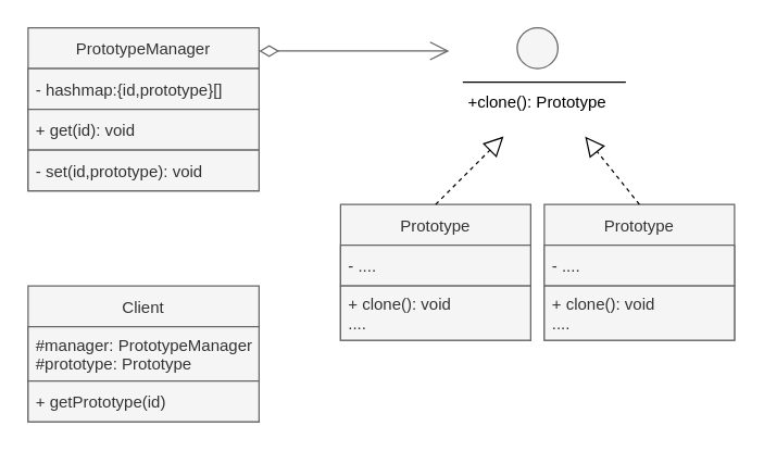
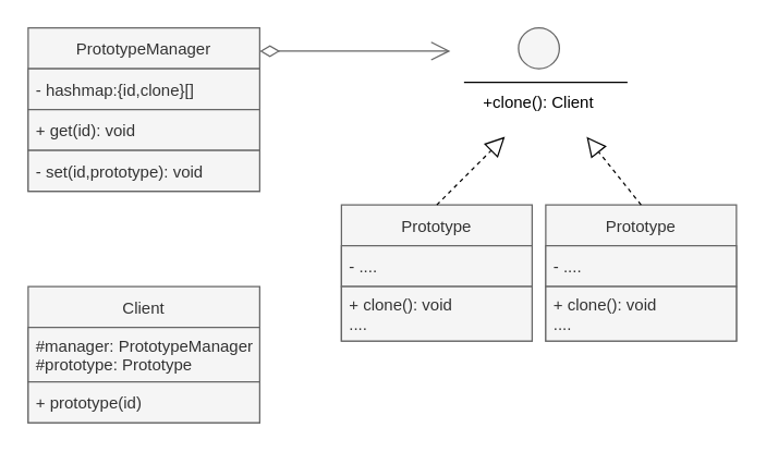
  <mxCell id="0" />
  <mxCell id="1" parent="0" />
  <mxCell id="2" value="PrototypeManager" style="swimlane;fontStyle=0;childLayout=stackLayout;horizontal=1;startSize=30;horizontalStack=0;resizeParent=1;resizeParentMax=0;resizeLast=0;collapsible=1;marginBottom=0;labelBackgroundColor=none;fillColor=#f5f5f5;strokeColor=#666666;fontColor=#333333;" vertex="1" parent="1"><mxGeometry x="20" y="20" width="170" height="120" as="geometry" /></mxCell>
- <mxCell id="3" value="- hashmap:{id,prototype}[]" style="text;align=left;verticalAlign=middle;spacingLeft=4;spacingRight=4;overflow=hidden;points=[[0,0.5],[1,0.5]];portConstraint=eastwest;rotatable=0;labelBackgroundColor=none;fillColor=#f5f5f5;strokeColor=#666666;fontColor=#333333;" vertex="1" parent="2"><mxGeometry y="30" width="170" height="30" as="geometry" /></mxCell>
+ <mxCell id="3" value="- hashmap:{id,clone}[]" style="text;align=left;verticalAlign=middle;spacingLeft=4;spacingRight=4;overflow=hidden;points=[[0,0.5],[1,0.5]];portConstraint=eastwest;rotatable=0;labelBackgroundColor=none;fillColor=#f5f5f5;strokeColor=#666666;fontColor=#333333;" vertex="1" parent="2"><mxGeometry y="30" width="170" height="30" as="geometry" /></mxCell>
  <mxCell id="4" value="+ get(id): void" style="text;align=left;verticalAlign=middle;spacingLeft=4;spacingRight=4;overflow=hidden;points=[[0,0.5],[1,0.5]];portConstraint=eastwest;rotatable=0;labelBackgroundColor=none;fillColor=#f5f5f5;strokeColor=#666666;fontColor=#333333;" vertex="1" parent="2"><mxGeometry y="60" width="170" height="30" as="geometry" /></mxCell>
  <mxCell id="5" value="- set(id,prototype): void" style="text;align=left;verticalAlign=middle;spacingLeft=4;spacingRight=4;overflow=hidden;points=[[0,0.5],[1,0.5]];portConstraint=eastwest;rotatable=0;labelBackgroundColor=none;fillColor=#f5f5f5;strokeColor=#666666;fontColor=#333333;" vertex="1" parent="2"><mxGeometry y="90" width="170" height="30" as="geometry" /></mxCell>
  <mxCell id="6" value="" style="endArrow=open;html=1;fontColor=#000000;exitX=1;exitY=0.142;exitDx=0;exitDy=0;strokeColor=#666666;startArrow=diamondThin;startFill=0;startSize=12;fillColor=#f5f5f5;exitPerimeter=0;endFill=0;endSize=12;" edge="1" parent="1" source="2"><mxGeometry width="50" height="50" relative="1" as="geometry"><mxPoint x="190" y="130" as="sourcePoint" /><mxPoint x="330" y="37" as="targetPoint" /></mxGeometry></mxCell>
  <mxCell id="7" value="Prototype" style="swimlane;fontStyle=0;childLayout=stackLayout;horizontal=1;startSize=30;horizontalStack=0;resizeParent=1;resizeParentMax=0;resizeLast=0;collapsible=1;marginBottom=0;labelBackgroundColor=none;fontColor=#333333;fillColor=#f5f5f5;strokeColor=#666666;" vertex="1" parent="1"><mxGeometry x="250" y="150" width="140" height="100" as="geometry" /></mxCell>
  <mxCell id="8" value="- ...." style="text;strokeColor=#666666;fillColor=#f5f5f5;align=left;verticalAlign=middle;spacingLeft=4;spacingRight=4;overflow=hidden;points=[[0,0.5],[1,0.5]];portConstraint=eastwest;rotatable=0;labelBackgroundColor=none;fontColor=#333333;" vertex="1" parent="7"><mxGeometry y="30" width="140" height="30" as="geometry" /></mxCell>
  <mxCell id="9" value="+ clone(): void&#10;...." style="text;strokeColor=#666666;fillColor=#f5f5f5;align=left;verticalAlign=middle;spacingLeft=4;spacingRight=4;overflow=hidden;points=[[0,0.5],[1,0.5]];portConstraint=eastwest;rotatable=0;labelBackgroundColor=none;fontColor=#333333;" vertex="1" parent="7"><mxGeometry y="60" width="140" height="40" as="geometry" /></mxCell>
  <mxCell id="10" value="" style="endArrow=block;html=1;fontColor=#000000;startSize=12;strokeColor=#000000;exitX=0.5;exitY=0;exitDx=0;exitDy=0;endSize=12;endFill=0;dashed=1;" edge="1" parent="1" source="7"><mxGeometry width="50" height="50" relative="1" as="geometry"><mxPoint x="310" y="190" as="sourcePoint" /><mxPoint x="370" y="100" as="targetPoint" /></mxGeometry></mxCell>
  <mxCell id="11" value="" style="endArrow=none;html=1;fontColor=#000000;startSize=12;endSize=12;strokeColor=#000000;" edge="1" parent="1"><mxGeometry width="50" height="50" relative="1" as="geometry"><mxPoint x="340" y="60" as="sourcePoint" /><mxPoint x="460" y="60" as="targetPoint" /></mxGeometry></mxCell>
  <mxCell id="12" value="" style="ellipse;whiteSpace=wrap;html=1;aspect=fixed;labelBackgroundColor=none;fontColor=#333333;fillColor=#f5f5f5;strokeColor=#666666;" vertex="1" parent="1"><mxGeometry x="380" y="20" width="30" height="30" as="geometry" /></mxCell>
- <mxCell id="13" value="+clone(): Prototype" style="text;html=1;strokeColor=none;fillColor=none;align=center;verticalAlign=middle;whiteSpace=wrap;rounded=0;labelBackgroundColor=none;fontColor=#000000;" vertex="1" parent="1"><mxGeometry x="330" y="60" width="130" height="30" as="geometry" /></mxCell>
+ <mxCell id="13" value="+clone(): Client" style="text;html=1;strokeColor=none;fillColor=none;align=center;verticalAlign=middle;whiteSpace=wrap;rounded=0;labelBackgroundColor=none;fontColor=#000000;" vertex="1" parent="1"><mxGeometry x="330" y="60" width="130" height="30" as="geometry" /></mxCell>
  <mxCell id="14" value="Prototype" style="swimlane;fontStyle=0;childLayout=stackLayout;horizontal=1;startSize=30;horizontalStack=0;resizeParent=1;resizeParentMax=0;resizeLast=0;collapsible=1;marginBottom=0;labelBackgroundColor=none;fontColor=#333333;fillColor=#f5f5f5;strokeColor=#666666;" vertex="1" parent="1"><mxGeometry x="400" y="150" width="140" height="100" as="geometry" /></mxCell>
  <mxCell id="15" value="- ...." style="text;strokeColor=#666666;fillColor=#f5f5f5;align=left;verticalAlign=middle;spacingLeft=4;spacingRight=4;overflow=hidden;points=[[0,0.5],[1,0.5]];portConstraint=eastwest;rotatable=0;labelBackgroundColor=none;fontColor=#333333;" vertex="1" parent="14"><mxGeometry y="30" width="140" height="30" as="geometry" /></mxCell>
  <mxCell id="16" value="+ clone(): void&#10;...." style="text;strokeColor=#666666;fillColor=#f5f5f5;align=left;verticalAlign=middle;spacingLeft=4;spacingRight=4;overflow=hidden;points=[[0,0.5],[1,0.5]];portConstraint=eastwest;rotatable=0;labelBackgroundColor=none;fontColor=#333333;" vertex="1" parent="14"><mxGeometry y="60" width="140" height="40" as="geometry" /></mxCell>
  <mxCell id="17" value="" style="endArrow=block;html=1;fontColor=#000000;startSize=12;strokeColor=#000000;exitX=0.5;exitY=0;exitDx=0;exitDy=0;endSize=12;endFill=0;dashed=1;" edge="1" parent="1" source="14"><mxGeometry width="50" height="50" relative="1" as="geometry"><mxPoint x="460" y="190" as="sourcePoint" /><mxPoint x="430" y="100" as="targetPoint" /></mxGeometry></mxCell>
  <mxCell id="18" value="Client" style="swimlane;fontStyle=0;childLayout=stackLayout;horizontal=1;startSize=30;horizontalStack=0;resizeParent=1;resizeParentMax=0;resizeLast=0;collapsible=1;marginBottom=0;labelBackgroundColor=none;fontColor=#333333;fillColor=#f5f5f5;strokeColor=#666666;" vertex="1" parent="1"><mxGeometry x="20" y="210" width="170" height="100" as="geometry" /></mxCell>
  <mxCell id="19" value="#manager: PrototypeManager&#10;#prototype: Prototype" style="text;strokeColor=#666666;fillColor=#f5f5f5;align=left;verticalAlign=middle;spacingLeft=4;spacingRight=4;overflow=hidden;points=[[0,0.5],[1,0.5]];portConstraint=eastwest;rotatable=0;labelBackgroundColor=none;fontColor=#333333;" vertex="1" parent="18"><mxGeometry y="30" width="170" height="40" as="geometry" /></mxCell>
- <mxCell id="20" value="+ getPrototype(id)" style="text;strokeColor=#666666;fillColor=#f5f5f5;align=left;verticalAlign=middle;spacingLeft=4;spacingRight=4;overflow=hidden;points=[[0,0.5],[1,0.5]];portConstraint=eastwest;rotatable=0;labelBackgroundColor=none;fontColor=#333333;" vertex="1" parent="18"><mxGeometry y="70" width="170" height="30" as="geometry" /></mxCell>
+ <mxCell id="20" value="+ prototype(id)" style="text;strokeColor=#666666;fillColor=#f5f5f5;align=left;verticalAlign=middle;spacingLeft=4;spacingRight=4;overflow=hidden;points=[[0,0.5],[1,0.5]];portConstraint=eastwest;rotatable=0;labelBackgroundColor=none;fontColor=#333333;" vertex="1" parent="18"><mxGeometry y="70" width="170" height="30" as="geometry" /></mxCell>
